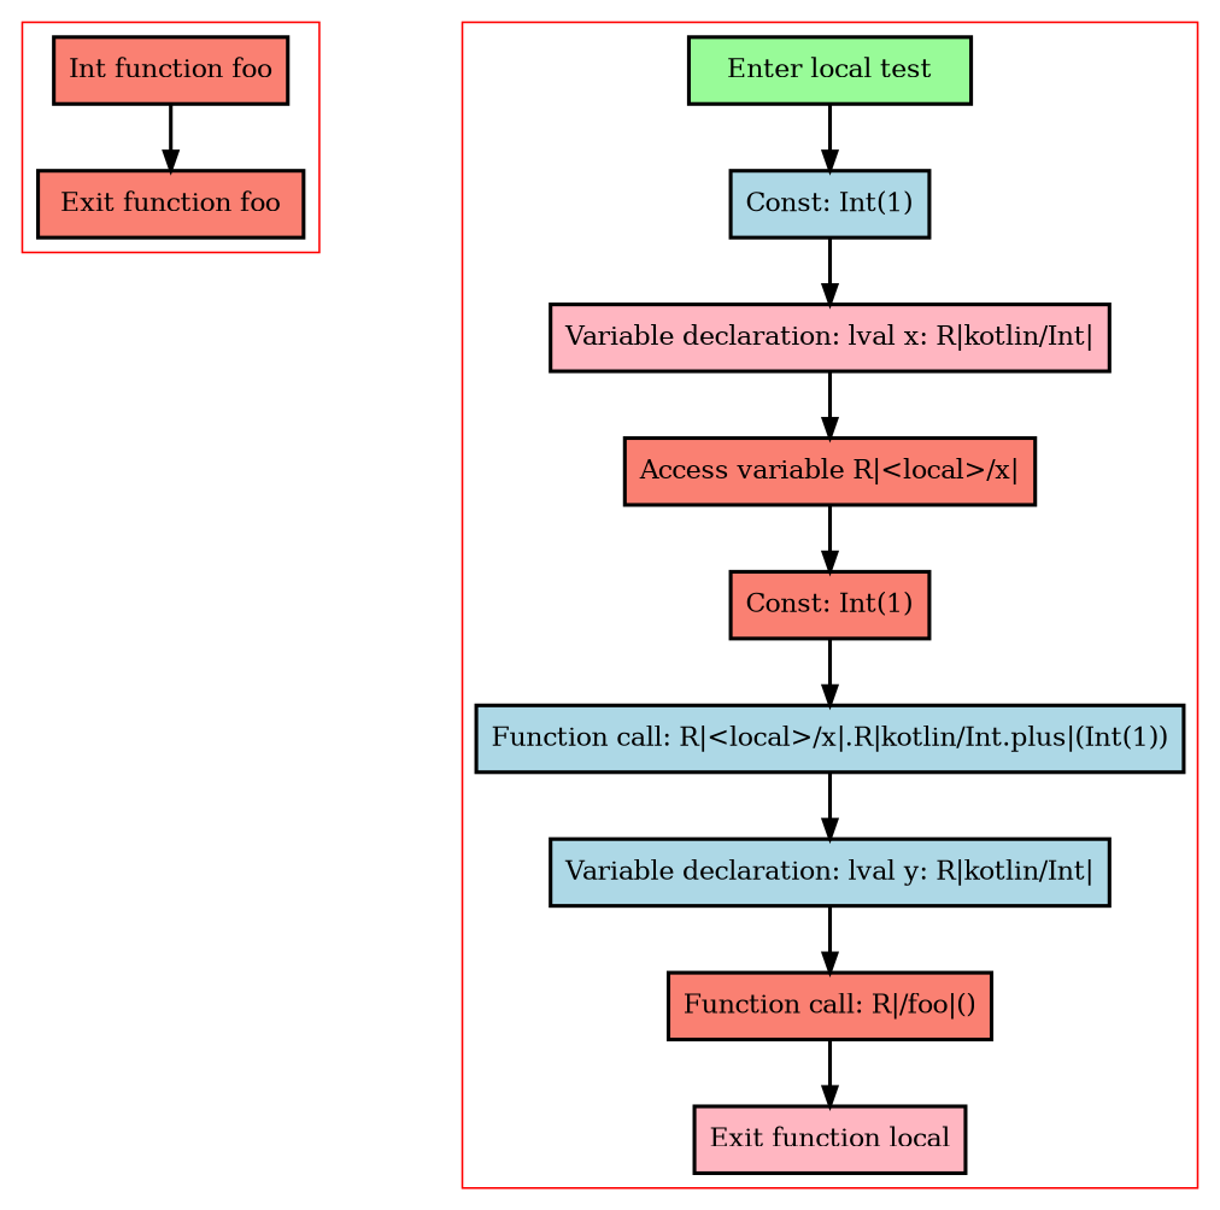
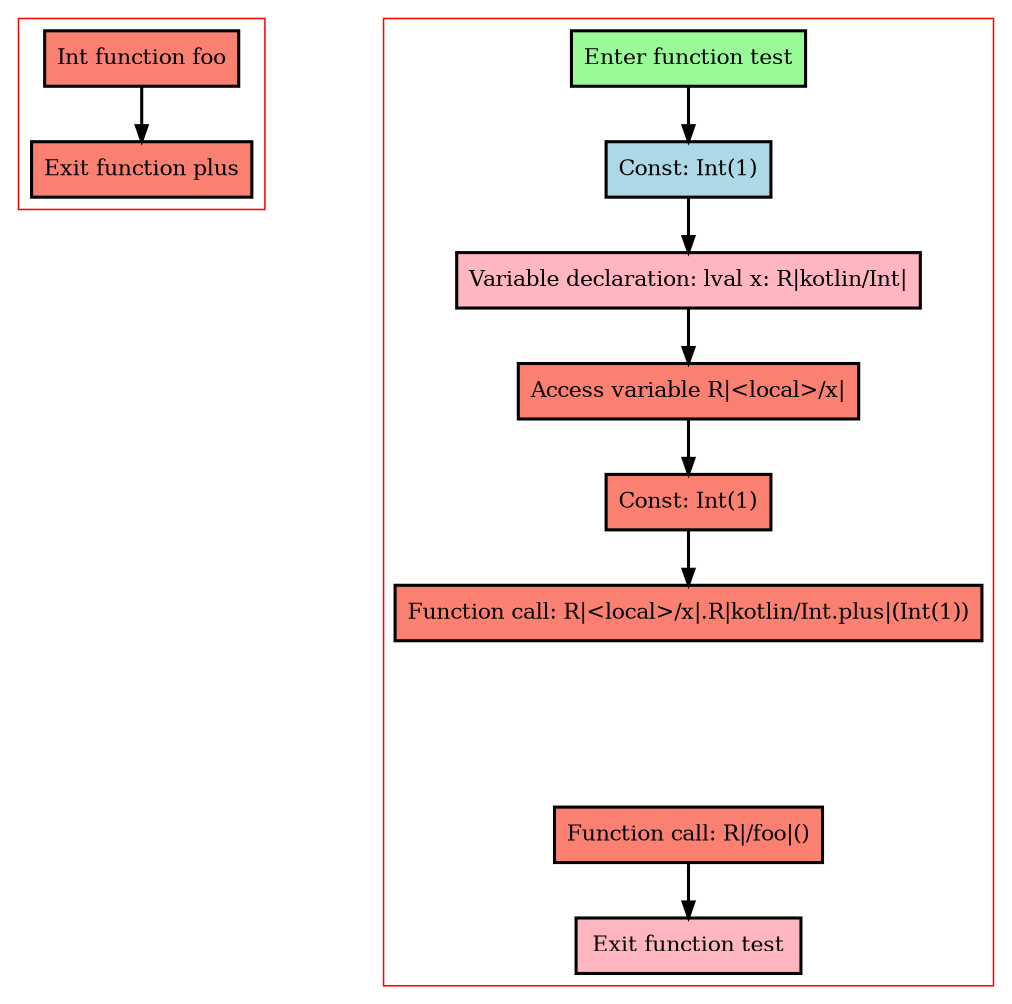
  digraph {
    nodesep=3
    splines=ortho
    node [fillcolor=salmon penwidth=2 shape=box style=filled]
    edge [penwidth=2]
    n1 [label="Int function foo"]
-   n2 [label="Exit function foo"]
-   n3 [fillcolor=palegreen label="Enter local test"]
+   n2 [label="Exit function plus"]
+   n3 [fillcolor=palegreen label="Enter function test"]
    n4 [fillcolor=lightblue label="Const: Int(1)"]
    n5 [fillcolor=lightpink label="Variable declaration: lval x: R|kotlin/Int|"]
    n6 [label="Access variable R|<local>/x|"]
    n7 [label="Const: Int(1)"]
-   n8 [fillcolor=lightblue label="Function call: R|<local>/x|.R|kotlin/Int.plus|(Int(1))"]
-   n9 [fillcolor=lightblue label="Variable declaration: lval y: R|kotlin/Int|"]
+   n8 [label="Function call: R|<local>/x|.R|kotlin/Int.plus|(Int(1))"]
    n10 [label="Function call: R|/foo|()"]
-   n11 [fillcolor=lightpink label="Exit function local"]
+   n11 [fillcolor=lightpink label="Exit function test"]
    subgraph cluster_1 {
      color=red
      n1
      n2
    }
    subgraph cluster_2 {
      color=red
      n3
      n4
      n5
      n6
      n7
      n8
-     n9
      n10
      n11
    }
    n1 -> n2
    n3 -> n4
    n4 -> n5
    n5 -> n6
    n6 -> n7
    n7 -> n8
-   n8 -> n9
-   n9 -> n10
    n10 -> n11
  }
